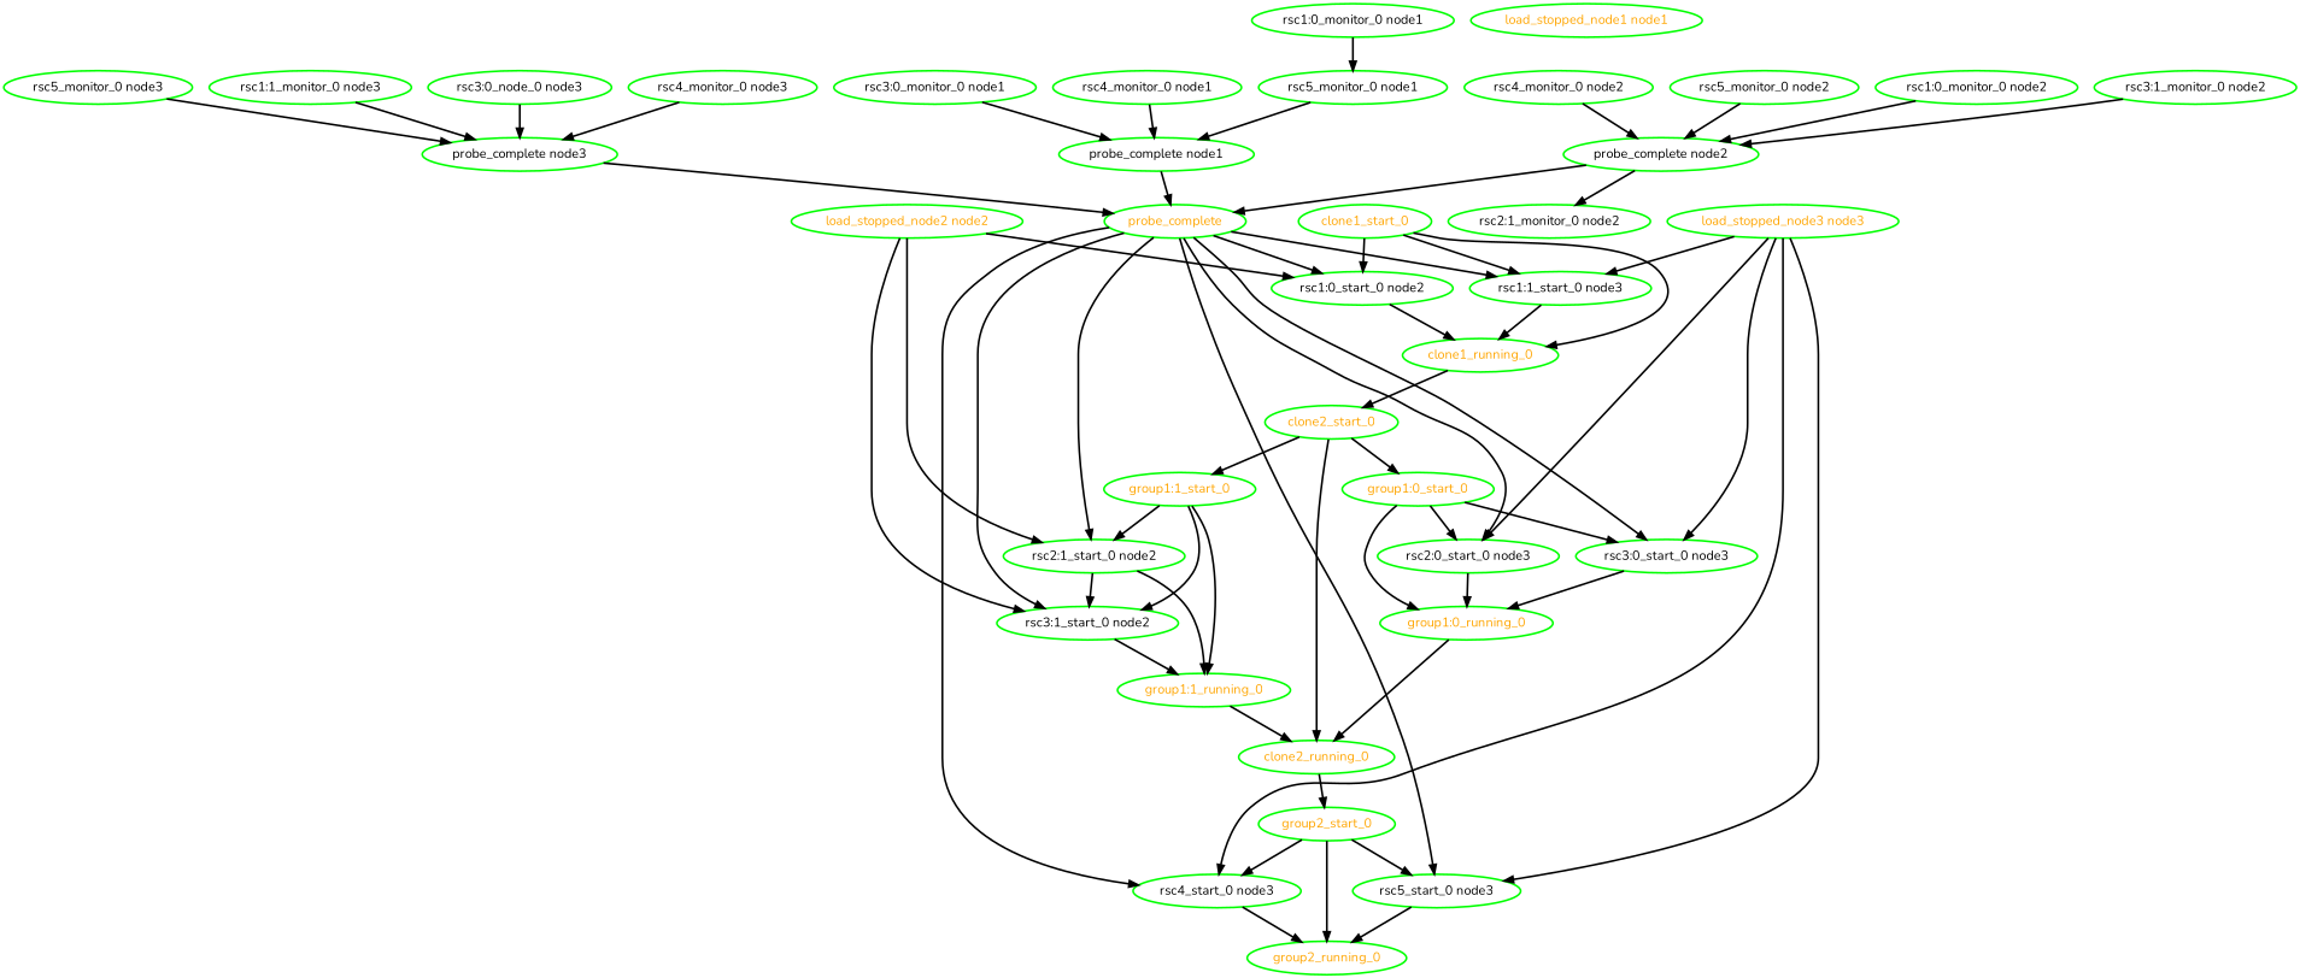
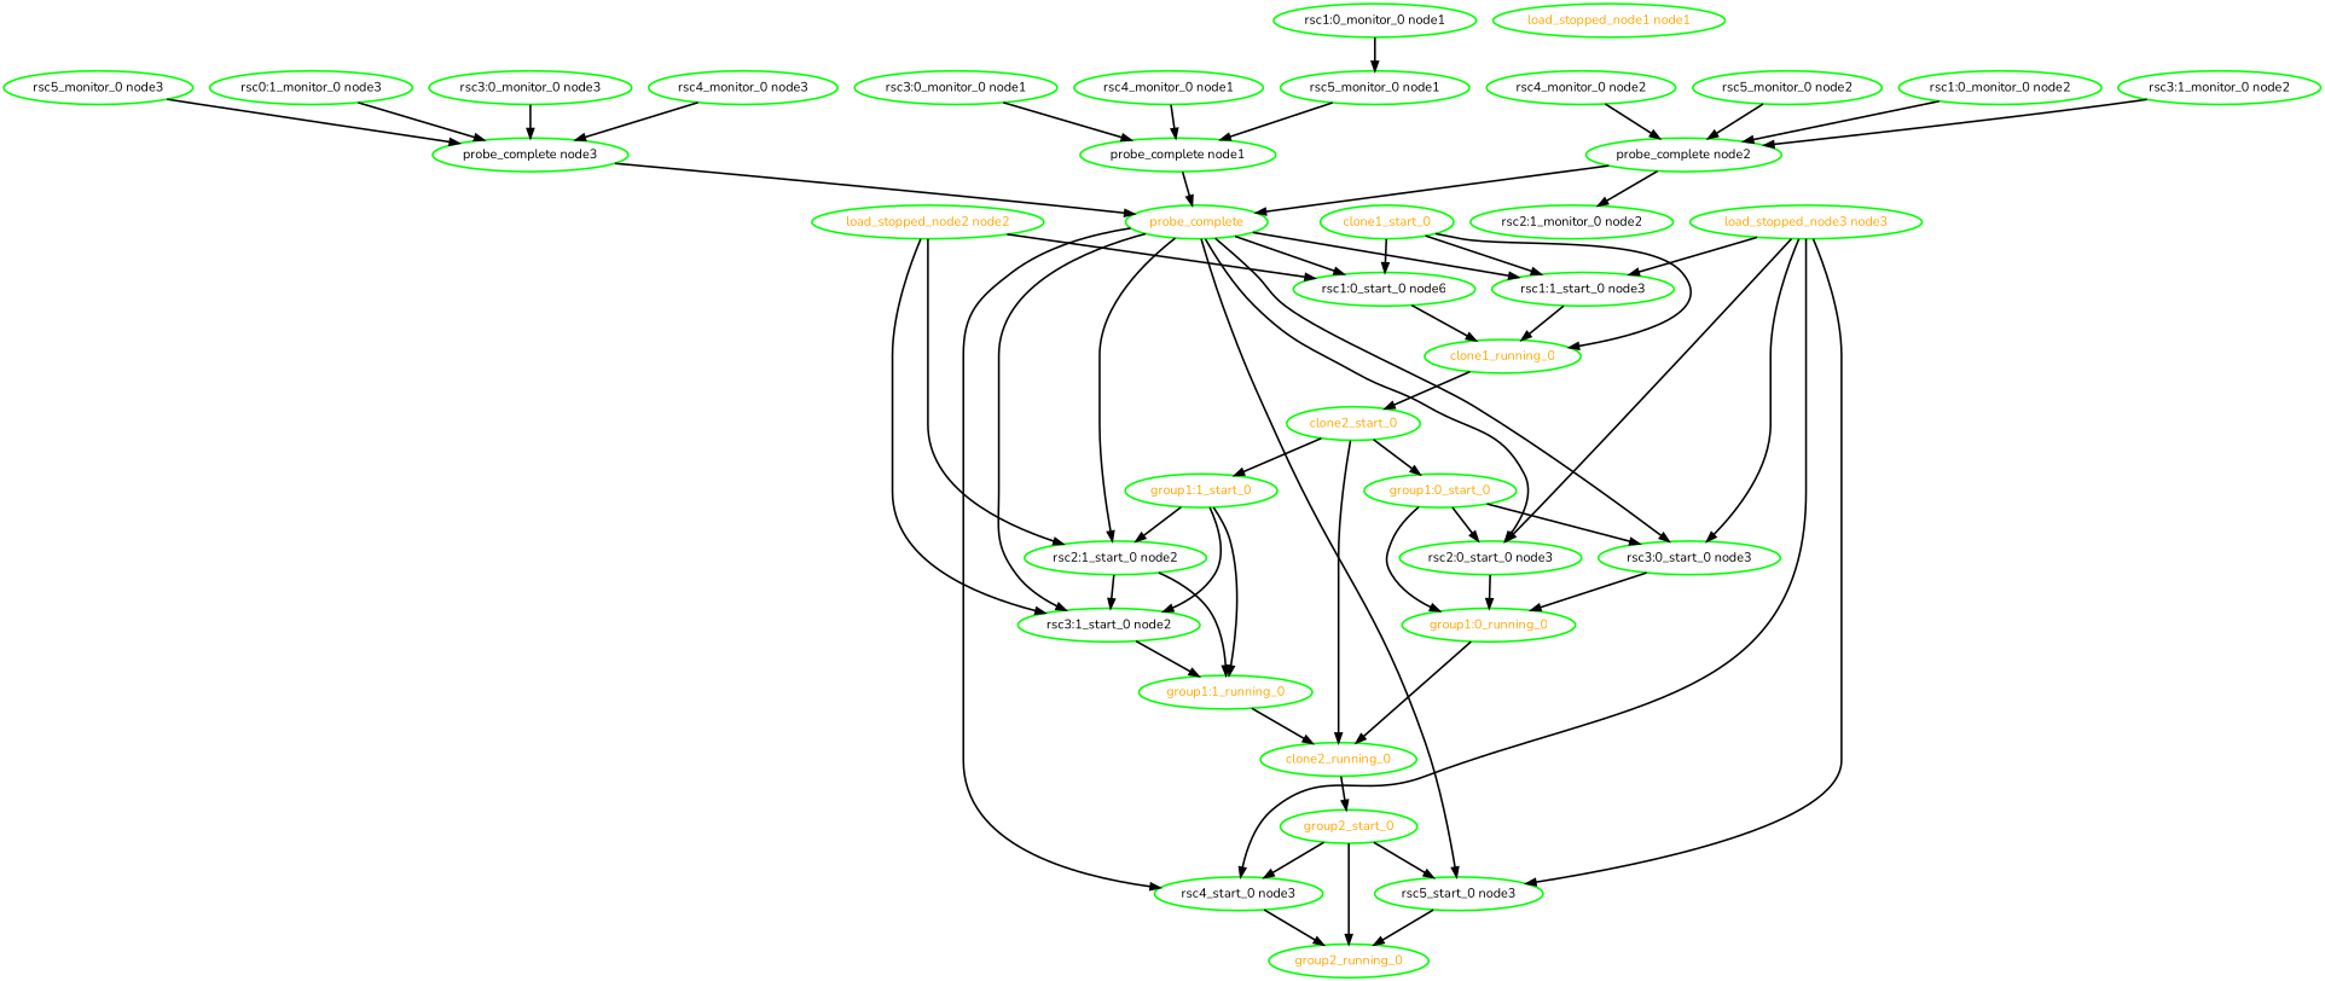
  digraph {
    fontname=Nunito
    node [color=green fontcolor=black fontname=Nunito style=bold]
    edge [fontname=Nunito style=bold]
    clone1_running_0 [fontcolor=orange]
    clone2_start_0 [fontcolor=orange]
    clone2_running_0 [fontcolor=orange]
    "group1:0_start_0" [fontcolor=orange]
    "group1:1_start_0" [fontcolor=orange]
    group2_start_0 [fontcolor=orange]
    "group1:0_running_0" [fontcolor=orange]
    "rsc2:0_start_0 node3"
    "rsc3:0_start_0 node3"
    "group1:1_running_0" [fontcolor=orange]
    "rsc2:1_start_0 node2"
    "rsc3:1_start_0 node2"
    clone1_start_0 [fontcolor=orange]
-   "rsc1:0_start_0 node2"
+   "rsc1:0_start_0 node2" [label="rsc1:0_start_0 node6"]
    "rsc1:1_start_0 node3"
    group2_running_0 [fontcolor=orange]
    "rsc4_start_0 node3"
    "rsc5_start_0 node3"
    "load_stopped_node1 node1" [fontcolor=orange]
    "load_stopped_node2 node2" [fontcolor=orange]
    "load_stopped_node3 node3" [fontcolor=orange]
    probe_complete [fontcolor=orange]
    "probe_complete node1"
    "probe_complete node2"
    "rsc2:1_monitor_0 node2"
    "probe_complete node3"
    "rsc1:0_monitor_0 node1"
    "rsc5_monitor_0 node1"
    "rsc1:0_monitor_0 node2"
-   "rsc1:1_monitor_0 node3"
+   "rsc1:1_monitor_0 node3" [label="rsc0:1_monitor_0 node3"]
    "rsc3:0_monitor_0 node1"
-   "rsc3:0_monitor_0 node3" [label="rsc3:0_node_0 node3"]
+   "rsc3:0_monitor_0 node3"
    "rsc3:1_monitor_0 node2"
    "rsc4_monitor_0 node1"
    "rsc4_monitor_0 node2"
    "rsc4_monitor_0 node3"
    "rsc5_monitor_0 node2"
    "rsc5_monitor_0 node3"
    clone1_running_0 -> clone2_start_0
    clone2_start_0 -> clone2_running_0
    clone2_start_0 -> "group1:0_start_0"
    clone2_start_0 -> "group1:1_start_0"
    clone2_running_0 -> group2_start_0
    "group1:0_start_0" -> "group1:0_running_0"
    "group1:0_start_0" -> "rsc2:0_start_0 node3"
    "group1:0_start_0" -> "rsc3:0_start_0 node3"
    "group1:1_start_0" -> "group1:1_running_0"
    "group1:1_start_0" -> "rsc2:1_start_0 node2"
    "group1:1_start_0" -> "rsc3:1_start_0 node2"
    group2_start_0 -> group2_running_0
    group2_start_0 -> "rsc4_start_0 node3"
    group2_start_0 -> "rsc5_start_0 node3"
    "group1:0_running_0" -> clone2_running_0
    "rsc2:0_start_0 node3" -> "group1:0_running_0"
    "rsc3:0_start_0 node3" -> "group1:0_running_0"
    "group1:1_running_0" -> clone2_running_0
    "rsc2:1_start_0 node2" -> "group1:1_running_0"
    "rsc2:1_start_0 node2" -> "rsc3:1_start_0 node2"
    "rsc3:1_start_0 node2" -> "group1:1_running_0"
    clone1_start_0 -> clone1_running_0
    clone1_start_0 -> "rsc1:0_start_0 node2"
    clone1_start_0 -> "rsc1:1_start_0 node3"
    "rsc1:0_start_0 node2" -> clone1_running_0
    "rsc1:1_start_0 node3" -> clone1_running_0
    "rsc4_start_0 node3" -> group2_running_0
    "rsc5_start_0 node3" -> group2_running_0
    "load_stopped_node2 node2" -> "rsc2:1_start_0 node2"
    "load_stopped_node2 node2" -> "rsc3:1_start_0 node2"
    "load_stopped_node2 node2" -> "rsc1:0_start_0 node2"
    "load_stopped_node3 node3" -> "rsc2:0_start_0 node3"
    "load_stopped_node3 node3" -> "rsc3:0_start_0 node3"
    "load_stopped_node3 node3" -> "rsc1:1_start_0 node3"
    "load_stopped_node3 node3" -> "rsc4_start_0 node3"
    "load_stopped_node3 node3" -> "rsc5_start_0 node3"
    probe_complete -> "rsc2:0_start_0 node3"
    probe_complete -> "rsc3:0_start_0 node3"
    probe_complete -> "rsc2:1_start_0 node2"
    probe_complete -> "rsc3:1_start_0 node2"
    probe_complete -> "rsc1:0_start_0 node2"
    probe_complete -> "rsc1:1_start_0 node3"
    probe_complete -> "rsc4_start_0 node3"
    probe_complete -> "rsc5_start_0 node3"
    "probe_complete node1" -> probe_complete
    "probe_complete node2" -> probe_complete
    "probe_complete node2" -> "rsc2:1_monitor_0 node2"
    "probe_complete node3" -> probe_complete
    "rsc1:0_monitor_0 node1" -> "rsc5_monitor_0 node1"
    "rsc5_monitor_0 node1" -> "probe_complete node1"
    "rsc1:0_monitor_0 node2" -> "probe_complete node2"
    "rsc1:1_monitor_0 node3" -> "probe_complete node3"
    "rsc3:0_monitor_0 node1" -> "probe_complete node1"
    "rsc3:0_monitor_0 node3" -> "probe_complete node3"
    "rsc3:1_monitor_0 node2" -> "probe_complete node2"
    "rsc4_monitor_0 node1" -> "probe_complete node1"
    "rsc4_monitor_0 node2" -> "probe_complete node2"
    "rsc4_monitor_0 node3" -> "probe_complete node3"
    "rsc5_monitor_0 node2" -> "probe_complete node2"
    "rsc5_monitor_0 node3" -> "probe_complete node3"
  }
